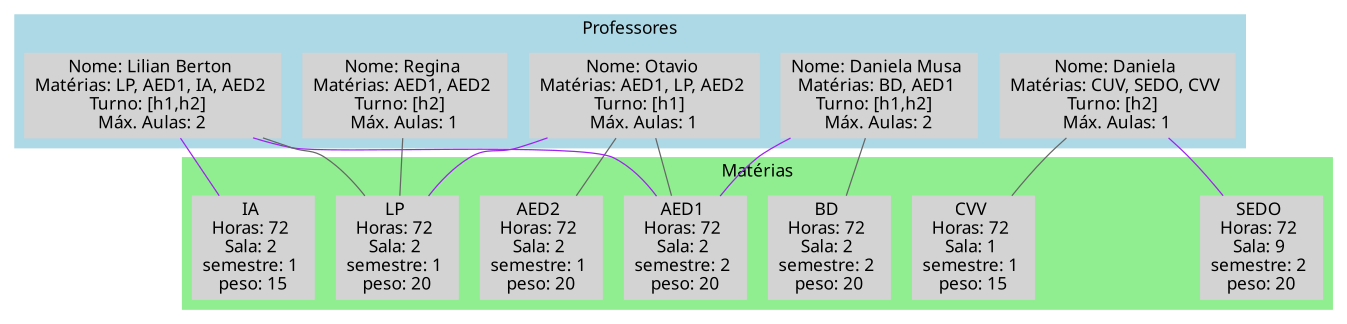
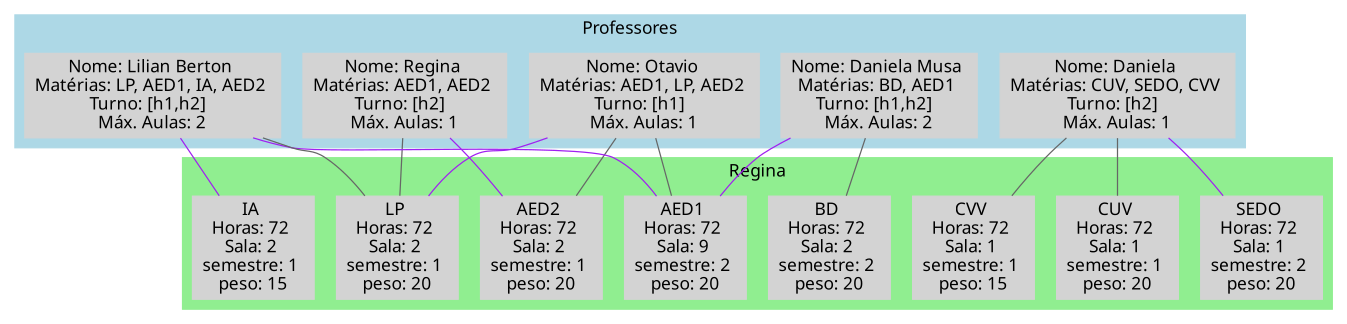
  graph {
    fontname="Noto Sans"
    node [color=lightgray fontname="Noto Sans" shape=box style=filled]
    edge [color=gray40 fontname="Noto Sans"]
    n1 [label="Nome: Otavio \nMatérias: AED1, LP, AED2 \nTurno: [h1]  \nMáx. Aulas: 1"]
    n2 [label="Nome: Daniela \nMatérias: CUV, SEDO, CVV \nTurno: [h2]  \nMáx. Aulas: 1"]
    n3 [label="Nome: Daniela Musa \nMatérias: BD, AED1 \nTurno: [h1,h2]  \nMáx. Aulas: 2"]
    n4 [label="Nome: Regina \nMatérias: AED1, AED2 \nTurno: [h2]  \nMáx. Aulas: 1"]
    n5 [label="Nome: Lilian Berton \nMatérias: LP, AED1, IA, AED2 \nTurno: [h1,h2]  \nMáx. Aulas: 2"]
-   n6 [label="AED1 \nHoras: 72 \nSala: 2 \nsemestre: 2 \npeso: 20"]
+   n6 [label="AED1 \nHoras: 72 \nSala: 9 \nsemestre: 2 \npeso: 20"]
    n7 [label="AED2 \nHoras: 72 \nSala: 2 \nsemestre: 1 \npeso: 20"]
    n8 [label="BD \nHoras: 72 \nSala: 2 \nsemestre: 2 \npeso: 20"]
-   n9 [label="SEDO \nHoras: 72 \nSala: 9 \nsemestre: 2 \npeso: 20"]
+   n9 [label="SEDO \nHoras: 72 \nSala: 1 \nsemestre: 2 \npeso: 20"]
+   n10 [label="CUV \nHoras: 72 \nSala: 1 \nsemestre: 1 \npeso: 20"]
    n11 [label="CVV \nHoras: 72 \nSala: 1 \nsemestre: 1 \npeso: 15"]
    n12 [label="IA \nHoras: 72 \nSala: 2 \nsemestre: 1 \npeso: 15"]
    n13 [label="LP \nHoras: 72 \nSala: 2 \nsemestre: 1 \npeso: 20"]
    subgraph cluster_1 {
      color=lightblue
      label=Professores
      style=filled
      n1
      n2
      n3
      n4
      n5
    }
    subgraph cluster_2 {
      color=lightgreen
-     label="Matérias"
+     label=Regina
      style=filled
      n6
      n7
      n8
      n9
+     n10
      n11
      n12
      n13
    }
    n1 -- n6
    n1 -- n7
    n1 -- n13 [color=purple]
    n2 -- n9 [color=purple]
+   n2 -- n10
    n2 -- n11
    n3 -- n6 [color=purple]
    n3 -- n8
+   n4 -- n7 [color=purple]
    n4 -- n13
    n5 -- n6 [color=purple]
    n5 -- n12 [color=purple]
    n5 -- n13
  }
